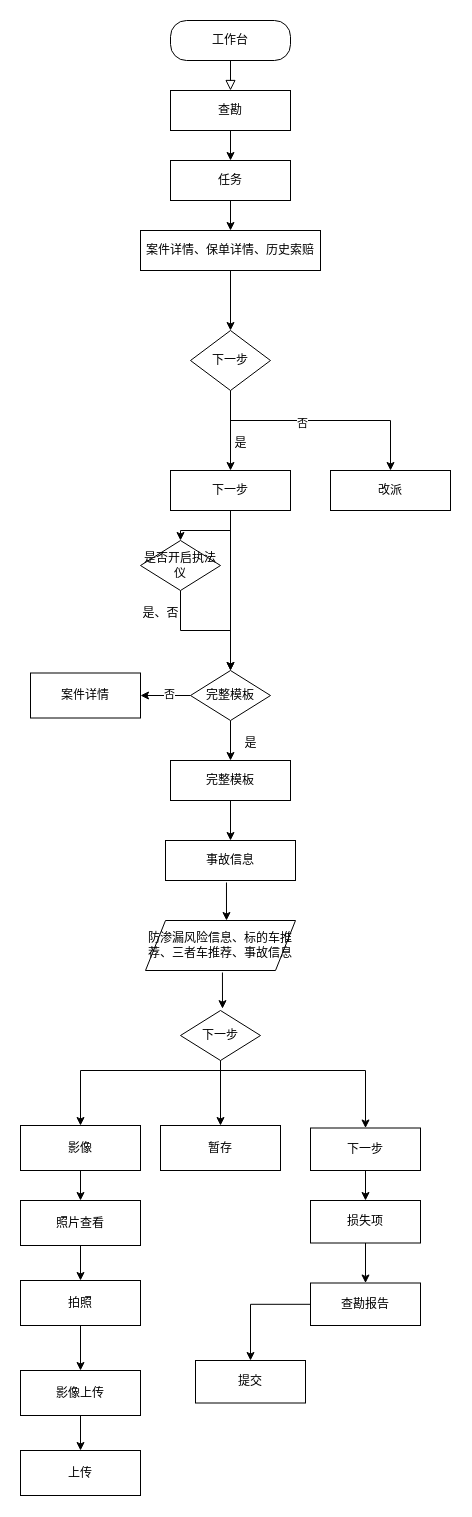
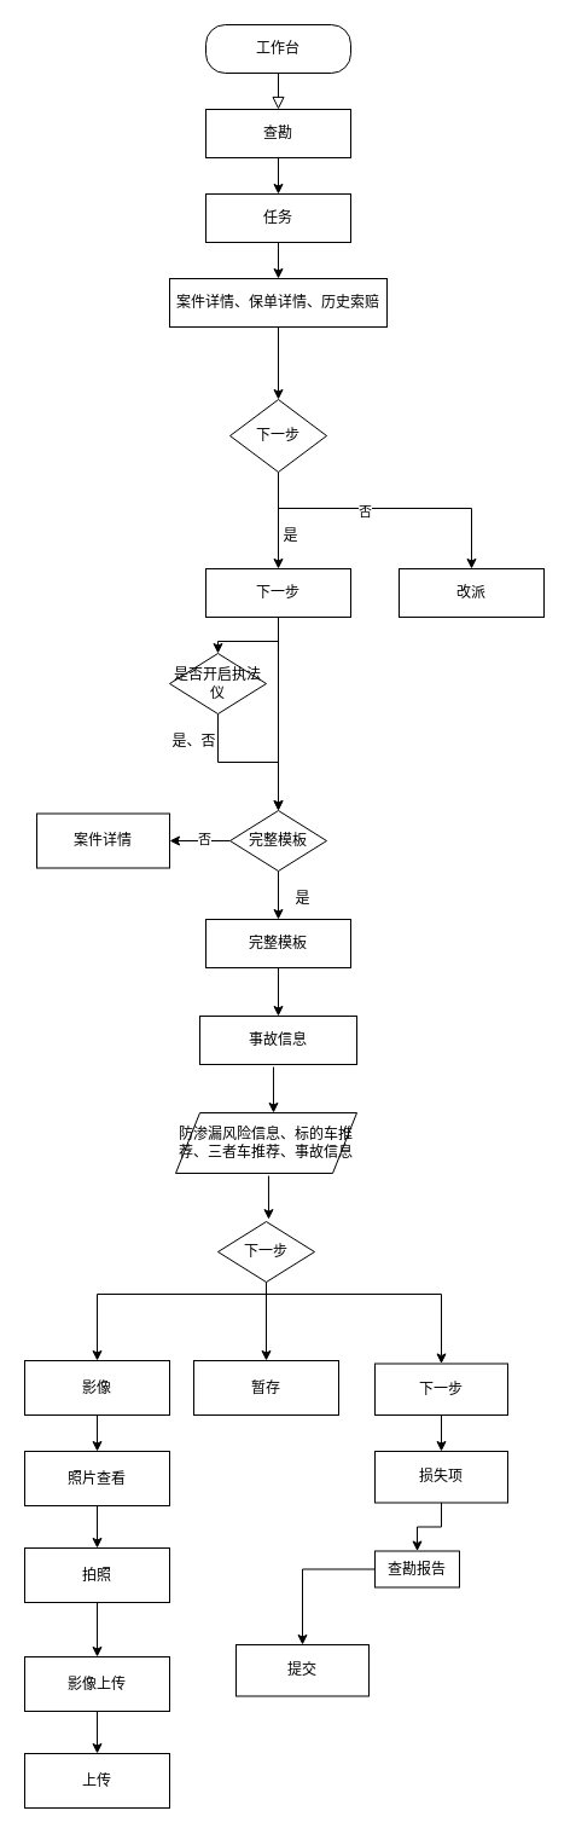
  <mxCell id="0" />
  <mxCell id="1" parent="0" />
  <mxCell id="2" value="工作台" style="rounded=1;whiteSpace=wrap;html=1;fontSize=12;glass=0;strokeWidth=1;shadow=0;arcSize=40;" parent="1" vertex="1"><mxGeometry x="170" y="20" width="120" height="40" as="geometry" /></mxCell>
  <mxCell id="3" value="" style="rounded=0;html=1;jettySize=auto;orthogonalLoop=1;fontSize=11;endArrow=block;endFill=0;endSize=8;strokeWidth=1;shadow=0;labelBackgroundColor=none;edgeStyle=orthogonalEdgeStyle;" edge="1" parent="1" source="2" target="5"><mxGeometry relative="1" as="geometry"><mxPoint x="230" y="80" as="sourcePoint" /><mxPoint x="230" y="180" as="targetPoint" /></mxGeometry></mxCell>
  <mxCell id="4" value="" style="edgeStyle=orthogonalEdgeStyle;rounded=0;orthogonalLoop=1;jettySize=auto;html=1;" edge="1" parent="1" source="5" target="7"><mxGeometry relative="1" as="geometry" /></mxCell>
  <mxCell id="5" value="查勘" style="whiteSpace=wrap;html=1;" vertex="1" parent="1"><mxGeometry x="170" y="90" width="120" height="40" as="geometry" /></mxCell>
  <mxCell id="6" value="" style="edgeStyle=orthogonalEdgeStyle;rounded=0;orthogonalLoop=1;jettySize=auto;html=1;" edge="1" parent="1" source="7" target="9"><mxGeometry relative="1" as="geometry" /></mxCell>
  <mxCell id="7" value="任务" style="whiteSpace=wrap;html=1;" vertex="1" parent="1"><mxGeometry x="170" y="160" width="120" height="40" as="geometry" /></mxCell>
  <mxCell id="8" value="" style="edgeStyle=orthogonalEdgeStyle;rounded=0;orthogonalLoop=1;jettySize=auto;html=1;" edge="1" parent="1" source="9" target="13"><mxGeometry relative="1" as="geometry" /></mxCell>
  <mxCell id="9" value="案件详情、保单详情、历史索赔" style="whiteSpace=wrap;html=1;" vertex="1" parent="1"><mxGeometry x="140" y="230" width="180" height="40" as="geometry" /></mxCell>
  <mxCell id="10" value="" style="edgeStyle=orthogonalEdgeStyle;rounded=0;orthogonalLoop=1;jettySize=auto;html=1;" edge="1" parent="1" source="13" target="16"><mxGeometry relative="1" as="geometry" /></mxCell>
  <mxCell id="11" value="" style="edgeStyle=orthogonalEdgeStyle;rounded=0;orthogonalLoop=1;jettySize=auto;html=1;" edge="1" parent="1" source="13" target="17"><mxGeometry relative="1" as="geometry"><Array as="points"><mxPoint x="230" y="420" /><mxPoint x="390" y="420" /></Array></mxGeometry></mxCell>
  <mxCell id="12" value="否" style="edgeLabel;html=1;align=center;verticalAlign=middle;resizable=0;points=[];" vertex="1" connectable="0" parent="11"><mxGeometry x="-0.158" y="-2" relative="1" as="geometry"><mxPoint as="offset" /></mxGeometry></mxCell>
  <mxCell id="13" value="下一步" style="rhombus;whiteSpace=wrap;html=1;" vertex="1" parent="1"><mxGeometry x="190" y="330" width="80" height="60" as="geometry" /></mxCell>
  <mxCell id="14" value="" style="edgeStyle=orthogonalEdgeStyle;rounded=0;orthogonalLoop=1;jettySize=auto;html=1;" edge="1" parent="1" source="16" target="22"><mxGeometry relative="1" as="geometry" /></mxCell>
  <mxCell id="15" value="" style="edgeStyle=orthogonalEdgeStyle;rounded=0;orthogonalLoop=1;jettySize=auto;html=1;" edge="1" parent="1" source="16" target="37"><mxGeometry relative="1" as="geometry" /></mxCell>
  <mxCell id="16" value="下一步" style="whiteSpace=wrap;html=1;" vertex="1" parent="1"><mxGeometry x="170" y="470" width="120" height="40" as="geometry" /></mxCell>
  <mxCell id="17" value="改派" style="whiteSpace=wrap;html=1;" vertex="1" parent="1"><mxGeometry x="330" y="470" width="120" height="40" as="geometry" /></mxCell>
  <mxCell id="18" value="是" style="text;html=1;align=center;verticalAlign=middle;resizable=0;points=[];autosize=1;strokeColor=none;fillColor=none;" vertex="1" parent="1"><mxGeometry x="220" y="428" width="40" height="30" as="geometry" /></mxCell>
  <mxCell id="19" value="" style="edgeStyle=orthogonalEdgeStyle;rounded=0;orthogonalLoop=1;jettySize=auto;html=1;" edge="1" parent="1" source="22" target="24"><mxGeometry relative="1" as="geometry" /></mxCell>
  <mxCell id="20" value="" style="edgeStyle=orthogonalEdgeStyle;rounded=0;orthogonalLoop=1;jettySize=auto;html=1;" edge="1" parent="1" source="22" target="25"><mxGeometry relative="1" as="geometry" /></mxCell>
  <mxCell id="21" value="否" style="edgeLabel;html=1;align=center;verticalAlign=middle;resizable=0;points=[];" vertex="1" connectable="0" parent="20"><mxGeometry x="-0.12" y="-2" relative="1" as="geometry"><mxPoint as="offset" /></mxGeometry></mxCell>
  <mxCell id="22" value="完整模板" style="rhombus;whiteSpace=wrap;html=1;" vertex="1" parent="1"><mxGeometry x="190" y="670" width="80" height="50" as="geometry" /></mxCell>
  <mxCell id="23" value="" style="edgeStyle=orthogonalEdgeStyle;rounded=0;orthogonalLoop=1;jettySize=auto;html=1;" edge="1" parent="1" source="24" target="27"><mxGeometry relative="1" as="geometry" /></mxCell>
  <mxCell id="24" value="完整模板" style="whiteSpace=wrap;html=1;" vertex="1" parent="1"><mxGeometry x="170" y="760" width="120" height="40" as="geometry" /></mxCell>
  <mxCell id="25" value="案件详情" style="whiteSpace=wrap;html=1;" vertex="1" parent="1"><mxGeometry x="30" y="672.5" width="110" height="45" as="geometry" /></mxCell>
  <mxCell id="26" value="是" style="text;html=1;align=center;verticalAlign=middle;resizable=0;points=[];autosize=1;strokeColor=none;fillColor=none;" vertex="1" parent="1"><mxGeometry x="230" y="728" width="40" height="30" as="geometry" /></mxCell>
  <mxCell id="27" value="事故信息" style="whiteSpace=wrap;html=1;" vertex="1" parent="1"><mxGeometry x="165" y="840" width="130" height="40" as="geometry" /></mxCell>
  <mxCell id="28" value="防渗漏风险信息、标的车推荐、三者车推荐、事故信息" style="shape=parallelogram;perimeter=parallelogramPerimeter;whiteSpace=wrap;html=1;fixedSize=1;" vertex="1" parent="1"><mxGeometry x="145" y="920" width="150" height="50" as="geometry" /></mxCell>
  <mxCell id="29" value="" style="edgeStyle=none;orthogonalLoop=1;jettySize=auto;html=1;rounded=0;exitX=0.469;exitY=1.05;exitDx=0;exitDy=0;exitPerimeter=0;" edge="1" parent="1" source="27"><mxGeometry width="100" relative="1" as="geometry"><mxPoint x="190" y="890" as="sourcePoint" /><mxPoint x="226" y="920" as="targetPoint" /><Array as="points" /></mxGeometry></mxCell>
  <mxCell id="30" value="" style="edgeStyle=orthogonalEdgeStyle;rounded=0;orthogonalLoop=1;jettySize=auto;html=1;" edge="1" parent="1" source="33" target="40"><mxGeometry relative="1" as="geometry"><Array as="points"><mxPoint x="220" y="1070" /><mxPoint x="80" y="1070" /></Array></mxGeometry></mxCell>
  <mxCell id="31" value="" style="edgeStyle=orthogonalEdgeStyle;rounded=0;orthogonalLoop=1;jettySize=auto;html=1;" edge="1" parent="1" source="33" target="42"><mxGeometry relative="1" as="geometry"><Array as="points"><mxPoint x="220" y="1070" /><mxPoint x="365" y="1070" /></Array></mxGeometry></mxCell>
  <mxCell id="32" value="" style="edgeStyle=orthogonalEdgeStyle;rounded=0;orthogonalLoop=1;jettySize=auto;html=1;" edge="1" parent="1" source="33" target="35"><mxGeometry relative="1" as="geometry" /></mxCell>
  <mxCell id="33" value="下一步" style="rhombus;whiteSpace=wrap;html=1;" vertex="1" parent="1"><mxGeometry x="180" y="1010" width="80" height="50" as="geometry" /></mxCell>
  <mxCell id="34" value="" style="edgeStyle=none;orthogonalLoop=1;jettySize=auto;html=1;rounded=0;entryX=0.525;entryY=-0.037;entryDx=0;entryDy=0;entryPerimeter=0;exitX=0.513;exitY=1.04;exitDx=0;exitDy=0;exitPerimeter=0;" edge="1" parent="1" source="28" target="33"><mxGeometry width="100" relative="1" as="geometry"><mxPoint x="170" y="980" as="sourcePoint" /><mxPoint x="270" y="980" as="targetPoint" /><Array as="points" /></mxGeometry></mxCell>
  <mxCell id="35" value="暂存" style="whiteSpace=wrap;html=1;" vertex="1" parent="1"><mxGeometry x="160" y="1125" width="120" height="45" as="geometry" /></mxCell>
  <mxCell id="36" value="" style="edgeStyle=orthogonalEdgeStyle;rounded=0;orthogonalLoop=1;jettySize=auto;html=1;" edge="1" parent="1" source="37" target="22"><mxGeometry relative="1" as="geometry" /></mxCell>
  <mxCell id="37" value="是否开启执法仪" style="rhombus;whiteSpace=wrap;html=1;" vertex="1" parent="1"><mxGeometry x="140" y="540" width="80" height="50" as="geometry" /></mxCell>
  <mxCell id="38" value="是、否" style="text;html=1;align=center;verticalAlign=middle;resizable=0;points=[];autosize=1;strokeColor=none;fillColor=none;" vertex="1" parent="1"><mxGeometry x="130" y="598" width="60" height="30" as="geometry" /></mxCell>
  <mxCell id="39" value="" style="edgeStyle=orthogonalEdgeStyle;rounded=0;orthogonalLoop=1;jettySize=auto;html=1;" edge="1" parent="1" source="40" target="44"><mxGeometry relative="1" as="geometry" /></mxCell>
  <mxCell id="40" value="影像" style="whiteSpace=wrap;html=1;" vertex="1" parent="1"><mxGeometry x="20" y="1125" width="120" height="45" as="geometry" /></mxCell>
  <mxCell id="41" value="" style="edgeStyle=orthogonalEdgeStyle;rounded=0;orthogonalLoop=1;jettySize=auto;html=1;" edge="1" parent="1" source="42" target="51"><mxGeometry relative="1" as="geometry" /></mxCell>
  <mxCell id="42" value="下一步" style="whiteSpace=wrap;html=1;" vertex="1" parent="1"><mxGeometry x="310" y="1127.5" width="110" height="42.5" as="geometry" /></mxCell>
  <mxCell id="43" value="" style="edgeStyle=orthogonalEdgeStyle;rounded=0;orthogonalLoop=1;jettySize=auto;html=1;" edge="1" parent="1" source="44" target="46"><mxGeometry relative="1" as="geometry" /></mxCell>
  <mxCell id="44" value="照片查看" style="whiteSpace=wrap;html=1;" vertex="1" parent="1"><mxGeometry x="20" y="1200" width="120" height="45" as="geometry" /></mxCell>
  <mxCell id="45" value="" style="edgeStyle=orthogonalEdgeStyle;rounded=0;orthogonalLoop=1;jettySize=auto;html=1;" edge="1" parent="1" source="46" target="48"><mxGeometry relative="1" as="geometry" /></mxCell>
  <mxCell id="46" value="拍照" style="whiteSpace=wrap;html=1;" vertex="1" parent="1"><mxGeometry x="20" y="1280" width="120" height="45" as="geometry" /></mxCell>
  <mxCell id="47" value="" style="edgeStyle=orthogonalEdgeStyle;rounded=0;orthogonalLoop=1;jettySize=auto;html=1;" edge="1" parent="1" source="48" target="49"><mxGeometry relative="1" as="geometry" /></mxCell>
  <mxCell id="48" value="影像上传" style="whiteSpace=wrap;html=1;" vertex="1" parent="1"><mxGeometry x="20" y="1370" width="120" height="45" as="geometry" /></mxCell>
  <mxCell id="49" value="上传" style="whiteSpace=wrap;html=1;" vertex="1" parent="1"><mxGeometry x="20" y="1450" width="120" height="45" as="geometry" /></mxCell>
  <mxCell id="50" value="" style="edgeStyle=orthogonalEdgeStyle;rounded=0;orthogonalLoop=1;jettySize=auto;html=1;" edge="1" parent="1" source="51" target="53"><mxGeometry relative="1" as="geometry" /></mxCell>
  <mxCell id="51" value="损失项" style="whiteSpace=wrap;html=1;" vertex="1" parent="1"><mxGeometry x="310" y="1200" width="110" height="42.5" as="geometry" /></mxCell>
  <mxCell id="52" value="" style="edgeStyle=orthogonalEdgeStyle;rounded=0;orthogonalLoop=1;jettySize=auto;html=1;" edge="1" parent="1" source="53" target="54"><mxGeometry relative="1" as="geometry" /></mxCell>
- <mxCell id="53" value="查勘报告" style="whiteSpace=wrap;html=1;" vertex="1" parent="1"><mxGeometry x="310" y="1282.5" width="110" height="42.5" as="geometry" /></mxCell>
+ <mxCell id="53" value="查勘报告" style="whiteSpace=wrap;html=1;" vertex="1" parent="1"><mxGeometry x="310" y="1282.5" width="70" height="30" as="geometry" /></mxCell>
  <mxCell id="54" value="提交" style="whiteSpace=wrap;html=1;" vertex="1" parent="1"><mxGeometry x="195" y="1360" width="110" height="42.5" as="geometry" /></mxCell>
